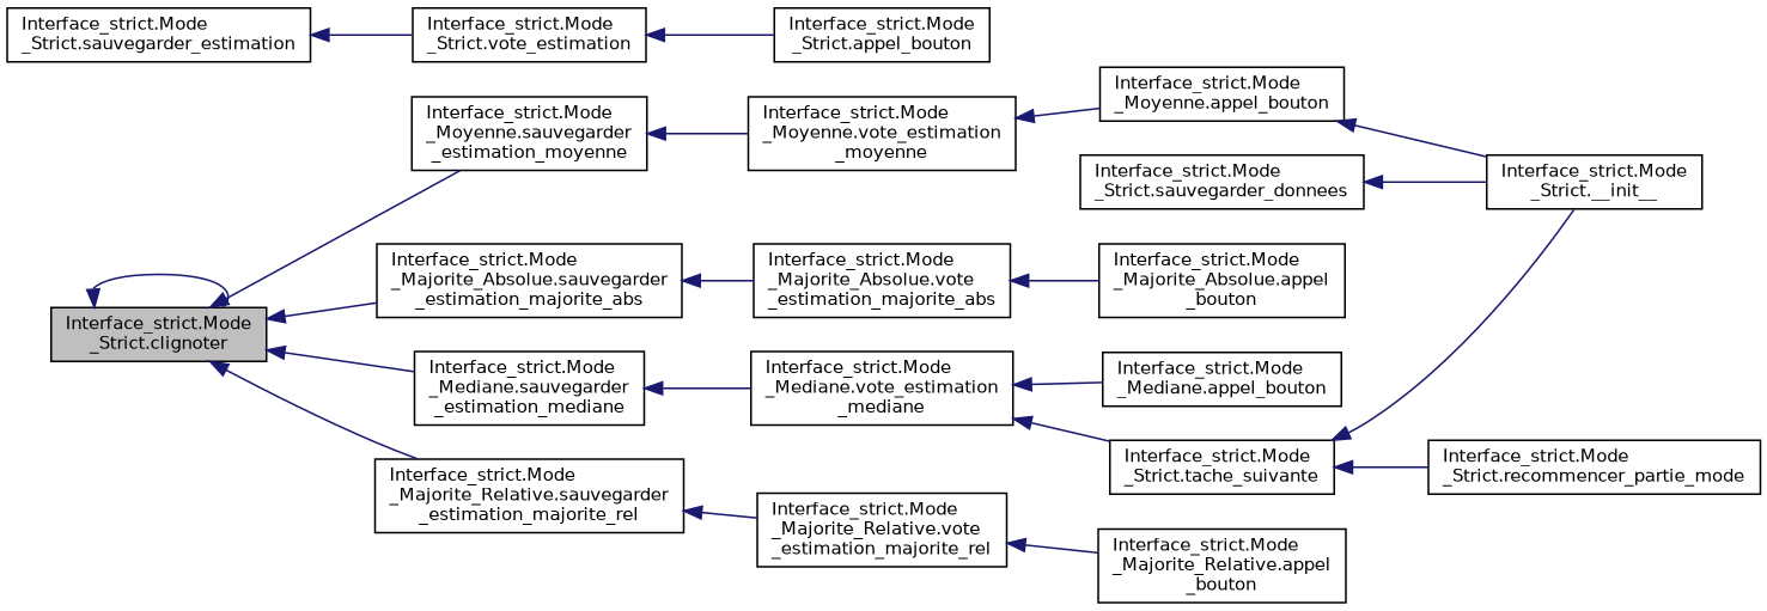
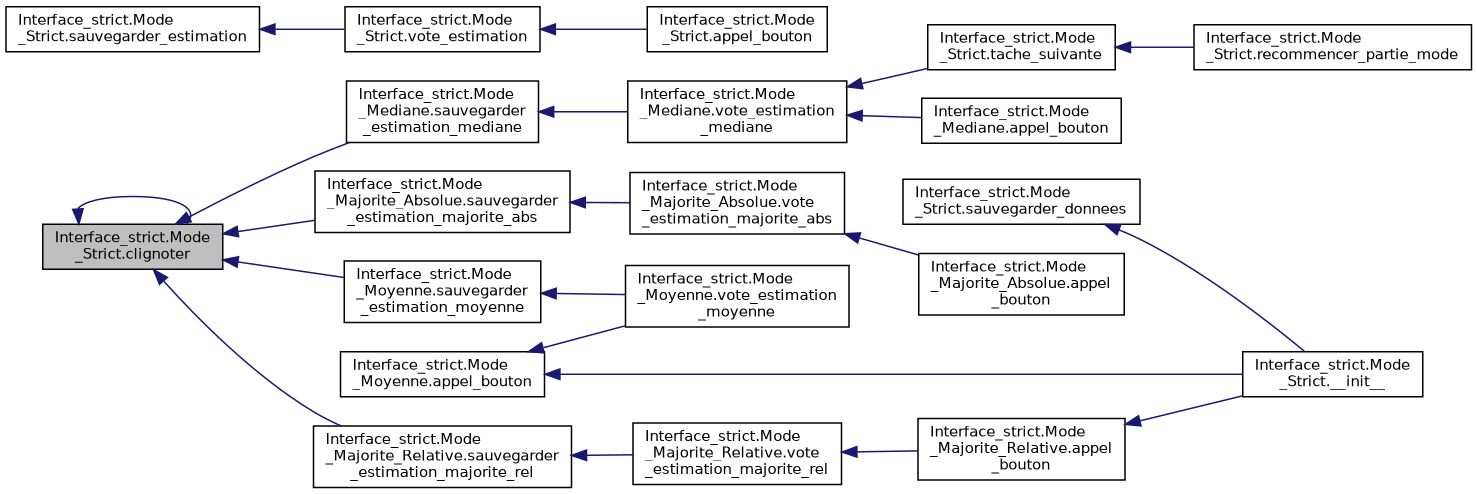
  digraph {
    rankdir=LR
    node [color=black fillcolor=white fontname=Helvetica fontsize=10 shape=record style=filled]
    edge [color=midnightblue dir=back fontname=Helvetica fontsize=10 labelfontname=Helvetica labelfontsize=10 style=solid]
    n1 [fillcolor=grey75 fontcolor=black height=0.2 label="Interface_strict.Mode\l_Strict.clignoter" width=0.4]
    n2 [height=0.2 label="Interface_strict.Mode\l_Moyenne.sauvegarder\l_estimation_moyenne" width=0.4]
    n3 [height=0.2 label="Interface_strict.Mode\l_Mediane.sauvegarder\l_estimation_mediane" width=0.4]
    n4 [height=0.2 label="Interface_strict.Mode\l_Majorite_Absolue.sauvegarder\l_estimation_majorite_abs" width=0.4]
    n5 [height=0.2 label="Interface_strict.Mode\l_Majorite_Relative.sauvegarder\l_estimation_majorite_rel" width=0.4]
    n6 [height=0.2 label="Interface_strict.Mode\l_Strict.sauvegarder_estimation" width=0.4]
    n7 [height=0.2 label="Interface_strict.Mode\l_Strict.vote_estimation" width=0.4]
    n8 [height=0.2 label="Interface_strict.Mode\l_Strict.tache_suivante" width=0.4]
    n9 [height=0.2 label="Interface_strict.Mode\l_Strict.__init__" width=0.4]
    n10 [height=0.2 label="Interface_strict.Mode\l_Strict.recommencer_partie_mode" width=0.4]
    n11 [height=0.2 label="Interface_strict.Mode\l_Moyenne.vote_estimation\l_moyenne" width=0.4]
    n12 [height=0.2 label="Interface_strict.Mode\l_Mediane.vote_estimation\l_mediane" width=0.4]
    n13 [height=0.2 label="Interface_strict.Mode\l_Majorite_Absolue.vote\l_estimation_majorite_abs" width=0.4]
    n14 [height=0.2 label="Interface_strict.Mode\l_Majorite_Relative.vote\l_estimation_majorite_rel" width=0.4]
    n15 [height=0.2 label="Interface_strict.Mode\l_Strict.appel_bouton" width=0.4]
    n16 [height=0.2 label="Interface_strict.Mode\l_Strict.sauvegarder_donnees" width=0.4]
    n17 [height=0.2 label="Interface_strict.Mode\l_Moyenne.appel_bouton" width=0.4]
    n18 [height=0.2 label="Interface_strict.Mode\l_Mediane.appel_bouton" width=0.4]
    n19 [height=0.2 label="Interface_strict.Mode\l_Majorite_Absolue.appel\l_bouton" width=0.4]
    n20 [height=0.2 label="Interface_strict.Mode\l_Majorite_Relative.appel\l_bouton" width=0.4]
    n1 -> n1
    n1 -> n2
    n1 -> n3
    n1 -> n4
    n1 -> n5
    n2 -> n11
    n3 -> n12
    n4 -> n13
    n5 -> n14
    n6 -> n7
    n7 -> n15
-   n8 -> n9
+   n20 -> n9
    n8 -> n10
-   n11 -> n17
+   n17 -> n11
    n12 -> n8
    n12 -> n18
    n13 -> n19
    n14 -> n20
    n16 -> n9
    n17 -> n9
  }
